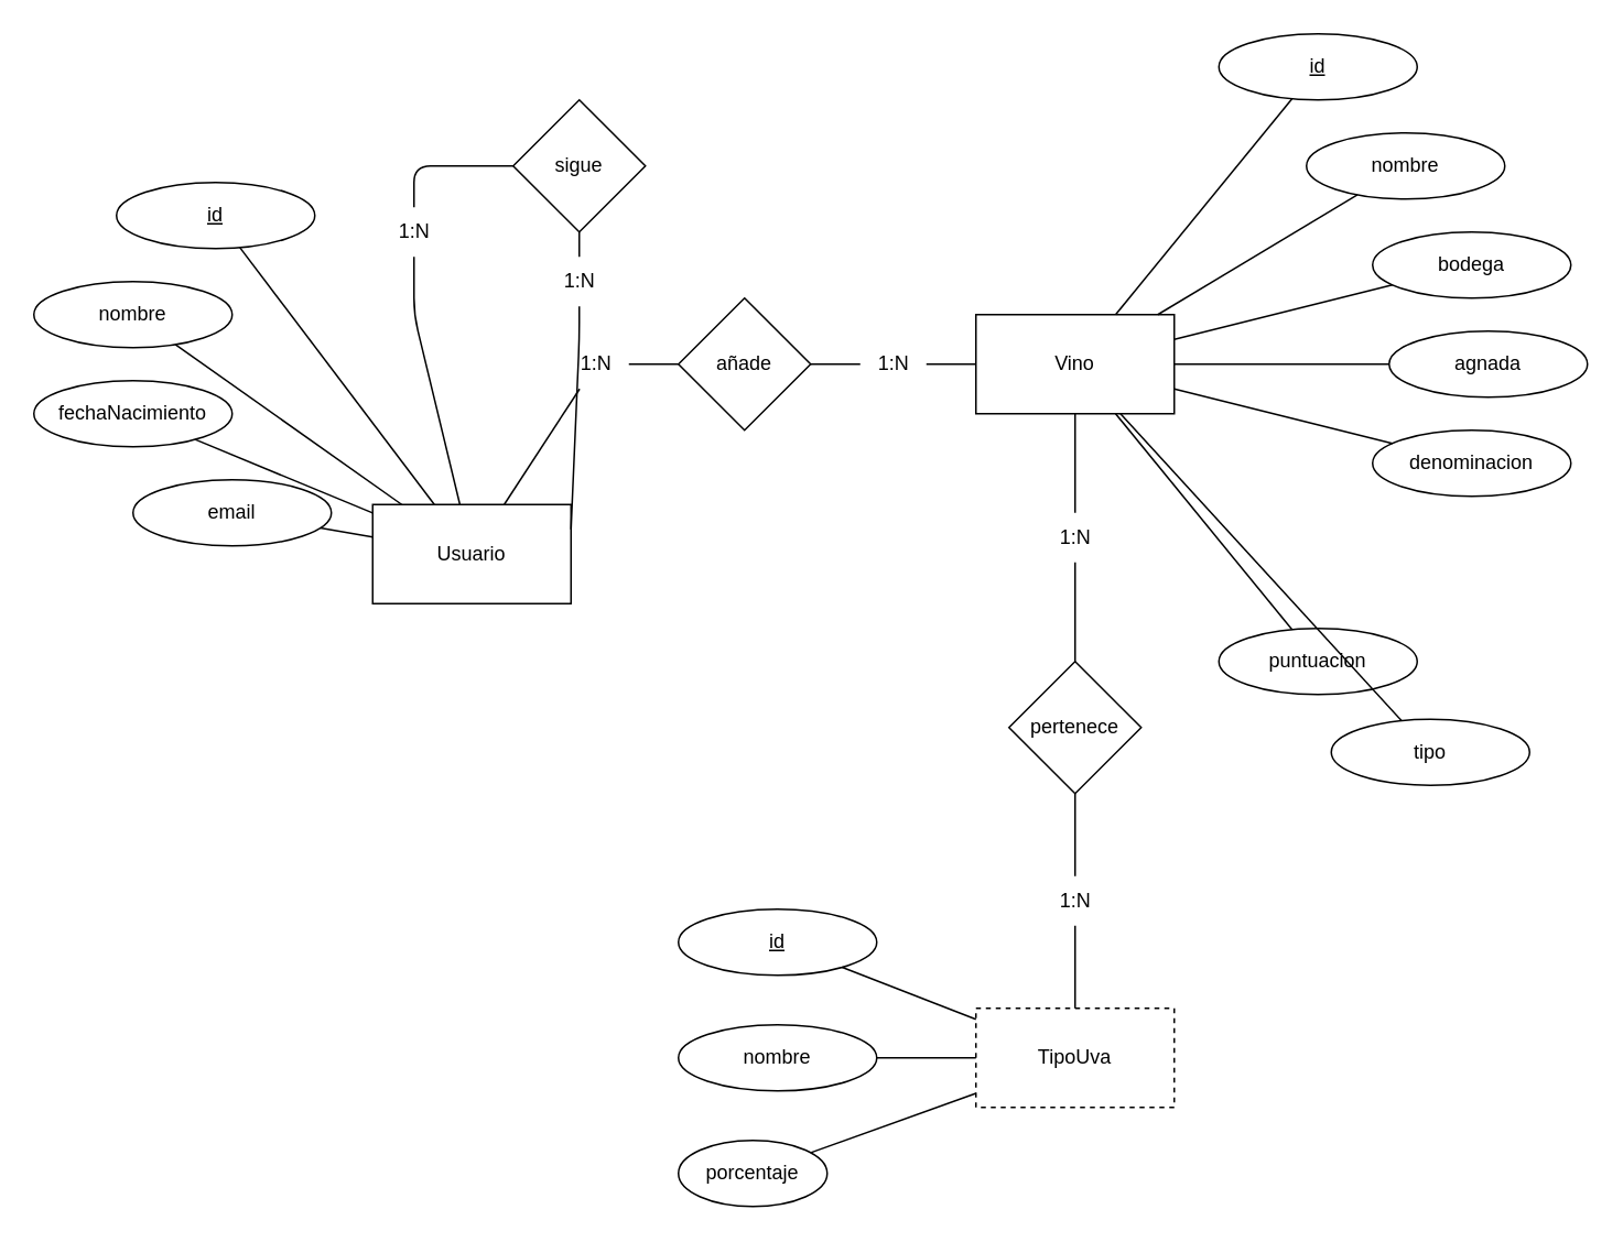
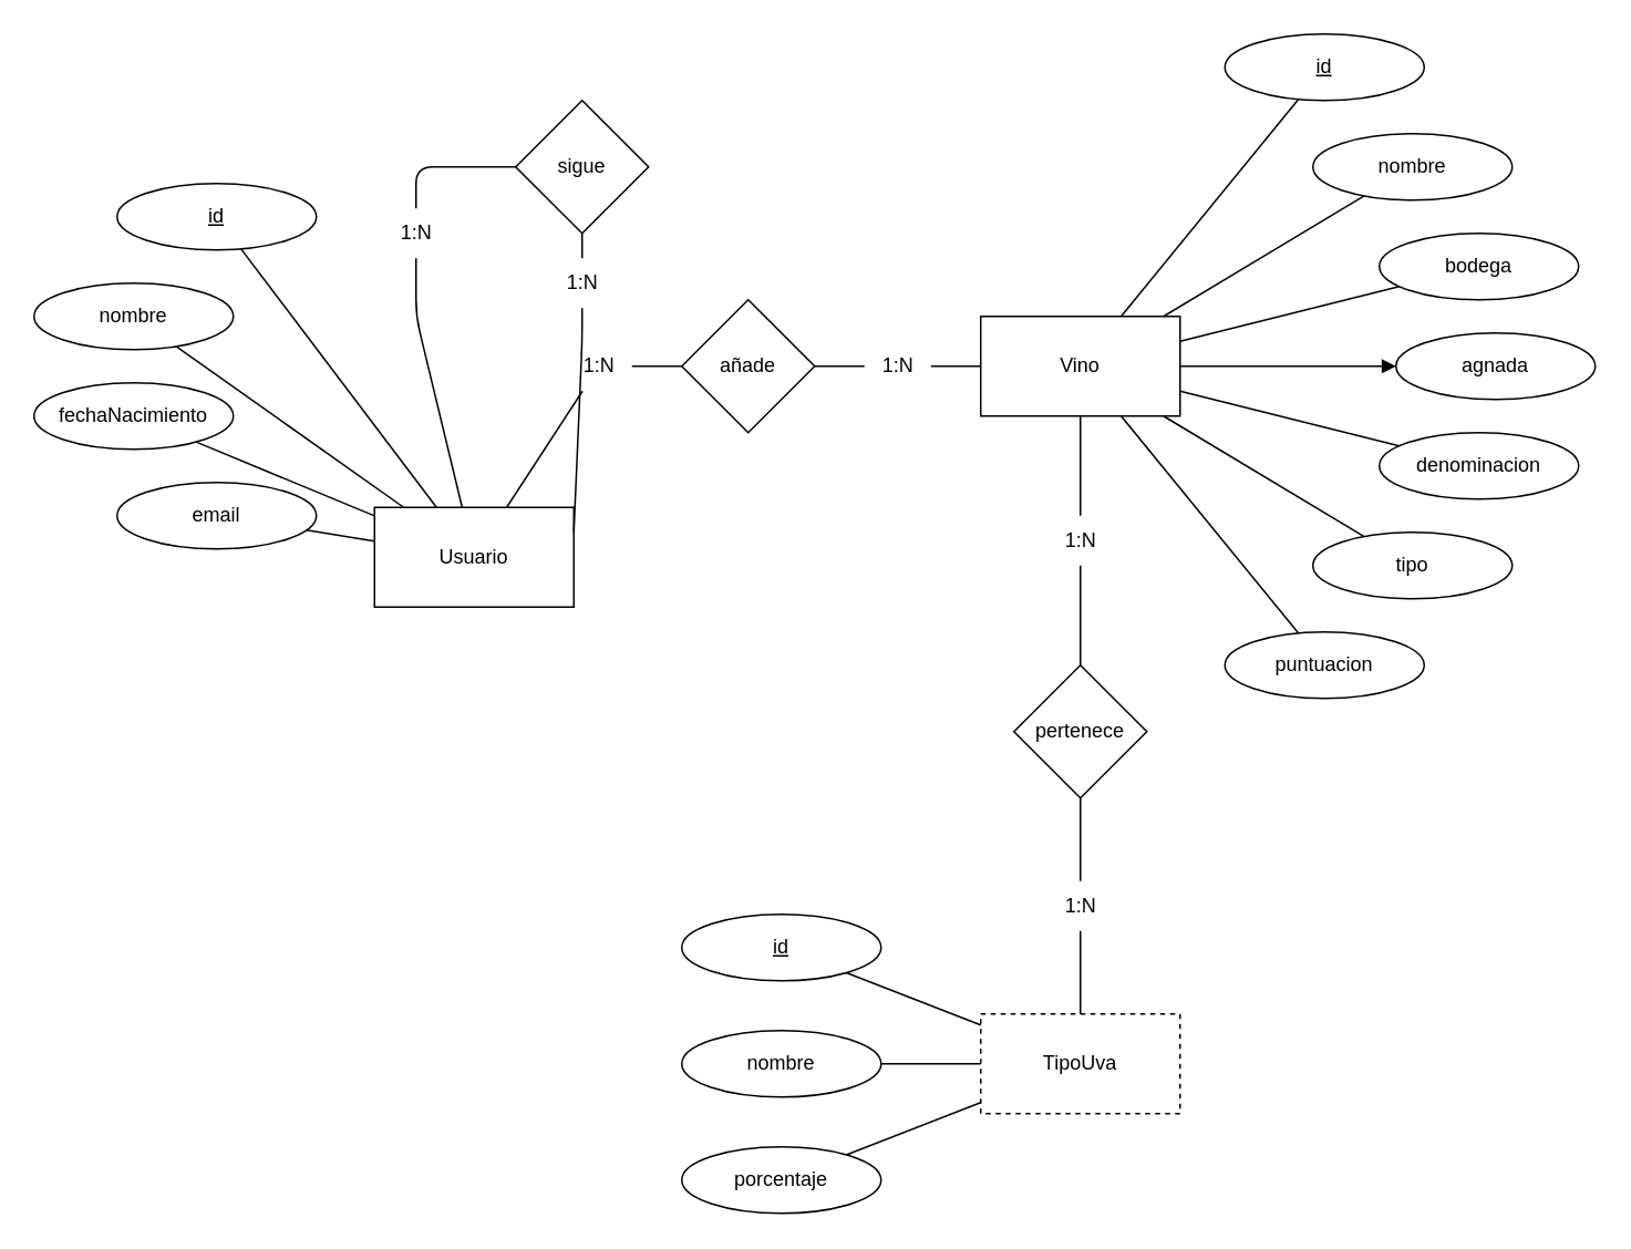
  <mxCell id="0" />
  <mxCell id="1" parent="0" />
  <mxCell id="2" value="&lt;u&gt;id&lt;/u&gt;" style="ellipse;whiteSpace=wrap;html=1;" vertex="1" parent="1"><mxGeometry x="70" y="110" width="120" height="40" as="geometry" /></mxCell>
  <mxCell id="3" value="Usuario" style="whiteSpace=wrap;html=1;" vertex="1" parent="1"><mxGeometry x="225" y="305" width="120" height="60" as="geometry" /></mxCell>
  <mxCell id="4" value="nombre" style="ellipse;whiteSpace=wrap;html=1;" vertex="1" parent="1"><mxGeometry x="20" y="170" width="120" height="40" as="geometry" /></mxCell>
  <mxCell id="5" value="fechaNacimiento" style="ellipse;whiteSpace=wrap;html=1;" vertex="1" parent="1"><mxGeometry x="20" y="230" width="120" height="40" as="geometry" /></mxCell>
- <mxCell id="6" value="email" style="ellipse;whiteSpace=wrap;html=1;" vertex="1" parent="1"><mxGeometry x="80" y="290" width="120" height="40" as="geometry" /></mxCell>
+ <mxCell id="6" value="email" style="ellipse;whiteSpace=wrap;html=1;" vertex="1" parent="1"><mxGeometry x="70" y="290" width="120" height="40" as="geometry" /></mxCell>
  <mxCell id="7" value="" style="endArrow=none;html=1;" edge="1" parent="1" source="3" target="2"><mxGeometry width="50" height="50" relative="1" as="geometry"><mxPoint x="220" y="200" as="sourcePoint" /><mxPoint x="270" y="150" as="targetPoint" /></mxGeometry></mxCell>
  <mxCell id="8" value="" style="endArrow=none;html=1;" edge="1" parent="1" source="3" target="4"><mxGeometry width="50" height="50" relative="1" as="geometry"><mxPoint x="224" y="220" as="sourcePoint" /><mxPoint x="162.283" y="168.57" as="targetPoint" /></mxGeometry></mxCell>
  <mxCell id="9" value="" style="endArrow=none;html=1;" edge="1" parent="1" source="3" target="5"><mxGeometry width="50" height="50" relative="1" as="geometry"><mxPoint x="200" y="232.329" as="sourcePoint" /><mxPoint x="135.066" y="213.204" as="targetPoint" /></mxGeometry></mxCell>
  <mxCell id="10" value="" style="endArrow=none;html=1;" edge="1" parent="1" source="3" target="6"><mxGeometry width="50" height="50" relative="1" as="geometry"><mxPoint x="200" y="253.577" as="sourcePoint" /><mxPoint x="149.132" y="256.61" as="targetPoint" /></mxGeometry></mxCell>
  <mxCell id="11" value="sigue" style="rhombus;whiteSpace=wrap;html=1;" vertex="1" parent="1"><mxGeometry x="310" y="60" width="80" height="80" as="geometry" /></mxCell>
  <mxCell id="12" value="" style="endArrow=none;html=1;entryX=1;entryY=0.25;entryDx=0;entryDy=0;startArrow=none;" edge="1" parent="1" source="33" target="3"><mxGeometry width="50" height="50" relative="1" as="geometry"><mxPoint x="490" y="222.11" as="sourcePoint" /><mxPoint x="441.833" y="189.999" as="targetPoint" /><Array as="points"><mxPoint x="350" y="205" /></Array></mxGeometry></mxCell>
  <mxCell id="13" value="" style="endArrow=none;html=1;startArrow=none;" edge="1" parent="1" source="35" target="3"><mxGeometry width="50" height="50" relative="1" as="geometry"><mxPoint x="220" y="160" as="sourcePoint" /><mxPoint x="320" y="230" as="targetPoint" /><Array as="points"><mxPoint x="250" y="190" /></Array></mxGeometry></mxCell>
  <mxCell id="14" value="añade" style="rhombus;whiteSpace=wrap;html=1;" vertex="1" parent="1"><mxGeometry x="410" y="180" width="80" height="80" as="geometry" /></mxCell>
  <mxCell id="15" value="" style="endArrow=none;html=1;startArrow=none;" edge="1" parent="1" target="14"><mxGeometry width="50" height="50" relative="1" as="geometry"><mxPoint x="380" y="220" as="sourcePoint" /><mxPoint x="470" y="120" as="targetPoint" /><Array as="points" /></mxGeometry></mxCell>
  <mxCell id="16" value="Vino" style="whiteSpace=wrap;html=1;" vertex="1" parent="1"><mxGeometry x="590" y="190" width="120" height="60" as="geometry" /></mxCell>
  <mxCell id="17" value="" style="endArrow=none;html=1;startArrow=none;" edge="1" parent="1" source="39" target="16"><mxGeometry width="50" height="50" relative="1" as="geometry"><mxPoint x="320" y="230" as="sourcePoint" /><mxPoint x="440" y="230" as="targetPoint" /></mxGeometry></mxCell>
  <mxCell id="18" value="&lt;u&gt;id&lt;/u&gt;" style="ellipse;whiteSpace=wrap;html=1;" vertex="1" parent="1"><mxGeometry x="737" y="20" width="120" height="40" as="geometry" /></mxCell>
  <mxCell id="19" value="nombre" style="ellipse;whiteSpace=wrap;html=1;" vertex="1" parent="1"><mxGeometry x="790" y="80" width="120" height="40" as="geometry" /></mxCell>
  <mxCell id="20" value="bodega" style="ellipse;whiteSpace=wrap;html=1;" vertex="1" parent="1"><mxGeometry x="830" y="140" width="120" height="40" as="geometry" /></mxCell>
  <mxCell id="21" value="agnada" style="ellipse;whiteSpace=wrap;html=1;" vertex="1" parent="1"><mxGeometry x="840" y="200" width="120" height="40" as="geometry" /></mxCell>
  <mxCell id="22" value="denominacion" style="ellipse;whiteSpace=wrap;html=1;" vertex="1" parent="1"><mxGeometry x="830" y="260" width="120" height="40" as="geometry" /></mxCell>
- <mxCell id="23" value="tipo" style="ellipse;whiteSpace=wrap;html=1;" vertex="1" parent="1"><mxGeometry x="805" y="435" width="120" height="40" as="geometry" /></mxCell>
+ <mxCell id="23" value="tipo" style="ellipse;whiteSpace=wrap;html=1;" vertex="1" parent="1"><mxGeometry x="790" y="320" width="120" height="40" as="geometry" /></mxCell>
  <mxCell id="24" value="puntuacion" style="ellipse;whiteSpace=wrap;html=1;" vertex="1" parent="1"><mxGeometry x="737" y="380" width="120" height="40" as="geometry" /></mxCell>
  <mxCell id="25" value="" style="endArrow=none;html=1;" edge="1" parent="1" source="16" target="18"><mxGeometry width="50" height="50" relative="1" as="geometry"><mxPoint x="500" y="230" as="sourcePoint" /><mxPoint x="600" y="230" as="targetPoint" /></mxGeometry></mxCell>
  <mxCell id="26" value="" style="endArrow=none;html=1;" edge="1" parent="1" source="16" target="19"><mxGeometry width="50" height="50" relative="1" as="geometry"><mxPoint x="684.512" y="200" as="sourcePoint" /><mxPoint x="791.3" y="69.303" as="targetPoint" /></mxGeometry></mxCell>
  <mxCell id="27" value="" style="endArrow=none;html=1;" edge="1" parent="1" source="16" target="20"><mxGeometry width="50" height="50" relative="1" as="geometry"><mxPoint x="710" y="200" as="sourcePoint" /><mxPoint x="830.861" y="127.483" as="targetPoint" /></mxGeometry></mxCell>
- <mxCell id="28" value="" style="endArrow=none;html=1;" edge="1" parent="1" source="16" target="21"><mxGeometry width="50" height="50" relative="1" as="geometry"><mxPoint x="720" y="215" as="sourcePoint" /><mxPoint x="852" y="182" as="targetPoint" /></mxGeometry></mxCell>
+ <mxCell id="28" value="" style="endArrow=block;html=1;" edge="1" parent="1" source="16" target="21"><mxGeometry width="50" height="50" relative="1" as="geometry"><mxPoint x="720" y="215" as="sourcePoint" /><mxPoint x="852" y="182" as="targetPoint" /></mxGeometry></mxCell>
  <mxCell id="29" value="" style="endArrow=none;html=1;" edge="1" parent="1" source="16" target="22"><mxGeometry width="50" height="50" relative="1" as="geometry"><mxPoint x="720" y="230" as="sourcePoint" /><mxPoint x="840" y="230" as="targetPoint" /></mxGeometry></mxCell>
  <mxCell id="30" value="" style="endArrow=none;html=1;" edge="1" parent="1" source="16" target="23"><mxGeometry width="50" height="50" relative="1" as="geometry"><mxPoint x="720" y="245" as="sourcePoint" /><mxPoint x="852" y="278" as="targetPoint" /></mxGeometry></mxCell>
  <mxCell id="31" value="" style="endArrow=none;html=1;" edge="1" parent="1" source="16" target="24"><mxGeometry width="50" height="50" relative="1" as="geometry"><mxPoint x="710" y="260" as="sourcePoint" /><mxPoint x="830.861" y="332.517" as="targetPoint" /></mxGeometry></mxCell>
  <mxCell id="32" value="" style="endArrow=none;html=1;" edge="1" parent="1" source="11" target="33"><mxGeometry width="50" height="50" relative="1" as="geometry"><mxPoint x="350" y="170" as="sourcePoint" /><mxPoint x="310" y="205" as="targetPoint" /><Array as="points" /></mxGeometry></mxCell>
  <mxCell id="33" value="1:N" style="text;html=1;align=center;verticalAlign=middle;resizable=0;points=[];autosize=1;strokeColor=none;fillColor=none;" vertex="1" parent="1"><mxGeometry x="330" y="155" width="40" height="30" as="geometry" /></mxCell>
  <mxCell id="34" value="" style="endArrow=none;html=1;" edge="1" parent="1" source="11" target="35"><mxGeometry width="50" height="50" relative="1" as="geometry"><mxPoint x="319.231" y="109.231" as="sourcePoint" /><mxPoint x="250" y="190" as="targetPoint" /><Array as="points"><mxPoint x="250" y="100" /></Array></mxGeometry></mxCell>
  <mxCell id="35" value="1:N" style="text;html=1;align=center;verticalAlign=middle;resizable=0;points=[];autosize=1;strokeColor=none;fillColor=none;" vertex="1" parent="1"><mxGeometry x="230" y="125" width="40" height="30" as="geometry" /></mxCell>
  <mxCell id="36" value="" style="endArrow=none;html=1;" edge="1" parent="1" source="3" target="37"><mxGeometry width="50" height="50" relative="1" as="geometry"><mxPoint x="310" y="220" as="sourcePoint" /><mxPoint x="410" y="220" as="targetPoint" /><Array as="points" /></mxGeometry></mxCell>
  <mxCell id="37" value="1:N" style="text;html=1;align=center;verticalAlign=middle;resizable=0;points=[];autosize=1;strokeColor=none;fillColor=none;" vertex="1" parent="1"><mxGeometry x="340" y="205" width="40" height="30" as="geometry" /></mxCell>
  <mxCell id="38" value="" style="endArrow=none;html=1;" edge="1" parent="1" source="14" target="39"><mxGeometry width="50" height="50" relative="1" as="geometry"><mxPoint x="490" y="220" as="sourcePoint" /><mxPoint x="590" y="220" as="targetPoint" /></mxGeometry></mxCell>
  <mxCell id="39" value="1:N" style="text;html=1;align=center;verticalAlign=middle;resizable=0;points=[];autosize=1;strokeColor=none;fillColor=none;" vertex="1" parent="1"><mxGeometry x="520" y="205" width="40" height="30" as="geometry" /></mxCell>
  <mxCell id="40" value="TipoUva" style="whiteSpace=wrap;html=1;dashed=1;" vertex="1" parent="1"><mxGeometry x="590" y="610" width="120" height="60" as="geometry" /></mxCell>
  <mxCell id="41" value="pertenece" style="rhombus;whiteSpace=wrap;html=1;" vertex="1" parent="1"><mxGeometry x="610" y="400" width="80" height="80" as="geometry" /></mxCell>
  <mxCell id="42" value="" style="endArrow=none;html=1;startArrow=none;" edge="1" parent="1" source="45" target="16"><mxGeometry width="50" height="50" relative="1" as="geometry"><mxPoint x="390" y="230" as="sourcePoint" /><mxPoint x="420" y="230" as="targetPoint" /><Array as="points" /></mxGeometry></mxCell>
  <mxCell id="43" value="" style="endArrow=none;html=1;startArrow=none;" edge="1" parent="1" source="47" target="41"><mxGeometry width="50" height="50" relative="1" as="geometry"><mxPoint x="660" y="350" as="sourcePoint" /><mxPoint x="660" y="260" as="targetPoint" /><Array as="points" /></mxGeometry></mxCell>
  <mxCell id="44" value="" style="endArrow=none;html=1;startArrow=none;" edge="1" parent="1" source="41" target="45"><mxGeometry width="50" height="50" relative="1" as="geometry"><mxPoint x="650" y="400" as="sourcePoint" /><mxPoint x="650" y="250" as="targetPoint" /><Array as="points" /></mxGeometry></mxCell>
  <mxCell id="45" value="1:N" style="text;html=1;align=center;verticalAlign=middle;resizable=0;points=[];autosize=1;strokeColor=none;fillColor=none;" vertex="1" parent="1"><mxGeometry x="630" y="310" width="40" height="30" as="geometry" /></mxCell>
  <mxCell id="46" value="" style="endArrow=none;html=1;startArrow=none;" edge="1" parent="1" source="40" target="47"><mxGeometry width="50" height="50" relative="1" as="geometry"><mxPoint x="650" y="610" as="sourcePoint" /><mxPoint x="650" y="480" as="targetPoint" /><Array as="points" /></mxGeometry></mxCell>
  <mxCell id="47" value="1:N" style="text;html=1;align=center;verticalAlign=middle;resizable=0;points=[];autosize=1;strokeColor=none;fillColor=none;" vertex="1" parent="1"><mxGeometry x="630" y="530" width="40" height="30" as="geometry" /></mxCell>
  <mxCell id="48" value="&lt;u&gt;id&lt;/u&gt;" style="ellipse;whiteSpace=wrap;html=1;" vertex="1" parent="1"><mxGeometry x="410" y="550" width="120" height="40" as="geometry" /></mxCell>
  <mxCell id="49" value="" style="endArrow=none;html=1;" edge="1" parent="1" source="40" target="48"><mxGeometry width="50" height="50" relative="1" as="geometry"><mxPoint x="460" y="720" as="sourcePoint" /><mxPoint x="510" y="670" as="targetPoint" /></mxGeometry></mxCell>
  <mxCell id="50" value="nombre" style="ellipse;whiteSpace=wrap;html=1;" vertex="1" parent="1"><mxGeometry x="410" y="620" width="120" height="40" as="geometry" /></mxCell>
- <mxCell id="51" value="porcentaje" style="ellipse;whiteSpace=wrap;html=1;" vertex="1" parent="1"><mxGeometry x="410" y="690" width="90" height="40" as="geometry" /></mxCell>
+ <mxCell id="51" value="porcentaje" style="ellipse;whiteSpace=wrap;html=1;" vertex="1" parent="1"><mxGeometry x="410" y="690" width="120" height="40" as="geometry" /></mxCell>
  <mxCell id="52" value="" style="endArrow=none;html=1;" edge="1" parent="1" source="40" target="50"><mxGeometry width="50" height="50" relative="1" as="geometry"><mxPoint x="720" y="632.024" as="sourcePoint" /><mxPoint x="815.493" y="603.413" as="targetPoint" /></mxGeometry></mxCell>
  <mxCell id="53" value="" style="endArrow=none;html=1;" edge="1" parent="1" source="40" target="51"><mxGeometry width="50" height="50" relative="1" as="geometry"><mxPoint x="720" y="650" as="sourcePoint" /><mxPoint x="800" y="650" as="targetPoint" /></mxGeometry></mxCell>
